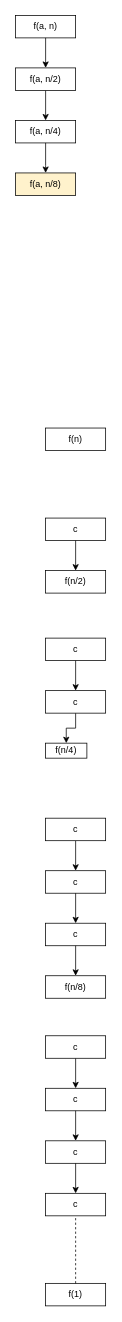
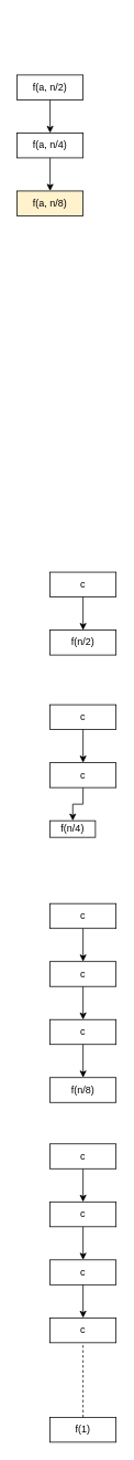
  <mxCell id="0" />
  <mxCell id="1" parent="0" />
- <mxCell id="2" value="f(a, n)" style="rounded=0;whiteSpace=wrap;html=1;" vertex="1" parent="1"><mxGeometry x="20" y="20" width="80" height="30" as="geometry" /></mxCell>
  <mxCell id="3" value="" style="edgeStyle=orthogonalEdgeStyle;rounded=0;orthogonalLoop=1;jettySize=auto;html=1;exitX=0.5;exitY=1;exitDx=0;exitDy=0;" edge="1" parent="1" source="4" target="6"><mxGeometry relative="1" as="geometry" /></mxCell>
  <mxCell id="4" value="f(a, n/2)" style="rounded=0;whiteSpace=wrap;html=1;" vertex="1" parent="1"><mxGeometry x="20" y="90" width="80" height="30" as="geometry" /></mxCell>
- <mxCell id="5" value="" style="endArrow=classic;html=1;rounded=0;exitX=0.5;exitY=1;exitDx=0;exitDy=0;" edge="1" parent="1" source="2" target="4"><mxGeometry width="50" height="50" relative="1" as="geometry"><mxPoint x="120" y="190" as="sourcePoint" /><mxPoint x="170" y="140" as="targetPoint" /></mxGeometry></mxCell>
  <mxCell id="6" value="f(a, n/4)" style="rounded=0;whiteSpace=wrap;html=1;" vertex="1" parent="1"><mxGeometry x="20" y="160" width="80" height="30" as="geometry" /></mxCell>
  <mxCell id="7" value="" style="edgeStyle=orthogonalEdgeStyle;rounded=0;orthogonalLoop=1;jettySize=auto;html=1;exitX=0.5;exitY=1;exitDx=0;exitDy=0;" edge="1" parent="1" target="8" source="6"><mxGeometry relative="1" as="geometry"><mxPoint x="60" y="210" as="sourcePoint" /><Array as="points"><mxPoint x="60" y="220" /><mxPoint x="60" y="220" /></Array></mxGeometry></mxCell>
  <mxCell id="8" value="f(a, n/8)" style="rounded=0;whiteSpace=wrap;html=1;fillColor=#fff2cc;" vertex="1" parent="1"><mxGeometry x="20" y="230" width="80" height="30" as="geometry" /></mxCell>
  <mxCell id="9" value="c" style="rounded=0;whiteSpace=wrap;html=1;" vertex="1" parent="1"><mxGeometry x="60" y="690" width="80" height="30" as="geometry" /></mxCell>
  <mxCell id="10" value="f(n/2)" style="rounded=0;whiteSpace=wrap;html=1;" vertex="1" parent="1"><mxGeometry x="60" y="760" width="80" height="30" as="geometry" /></mxCell>
  <mxCell id="11" value="" style="endArrow=classic;html=1;rounded=0;entryX=0.5;entryY=0;entryDx=0;entryDy=0;exitX=0.5;exitY=1;exitDx=0;exitDy=0;" edge="1" parent="1" source="9" target="10"><mxGeometry width="50" height="50" relative="1" as="geometry"><mxPoint x="130" y="730" as="sourcePoint" /><mxPoint x="80" y="780" as="targetPoint" /></mxGeometry></mxCell>
- <mxCell id="12" value="f(n)" style="rounded=0;whiteSpace=wrap;html=1;" vertex="1" parent="1"><mxGeometry x="60" y="570" width="80" height="30" as="geometry" /></mxCell>
  <mxCell id="13" style="edgeStyle=orthogonalEdgeStyle;rounded=0;orthogonalLoop=1;jettySize=auto;html=1;exitX=0.5;exitY=1;exitDx=0;exitDy=0;entryX=0.5;entryY=0;entryDx=0;entryDy=0;" edge="1" parent="1" source="14" target="15"><mxGeometry relative="1" as="geometry" /></mxCell>
  <mxCell id="14" value="c" style="rounded=0;whiteSpace=wrap;html=1;" vertex="1" parent="1"><mxGeometry x="60" y="920" width="80" height="30" as="geometry" /></mxCell>
  <mxCell id="15" value="f(n/4)" style="rounded=0;whiteSpace=wrap;html=1;" vertex="1" parent="1"><mxGeometry x="60" y="990" width="55" height="20" as="geometry" /></mxCell>
  <mxCell id="16" value="c" style="rounded=0;whiteSpace=wrap;html=1;" vertex="1" parent="1"><mxGeometry x="60" y="850" width="80" height="30" as="geometry" /></mxCell>
  <mxCell id="17" value="" style="endArrow=classic;html=1;rounded=0;exitX=0.5;exitY=1;exitDx=0;exitDy=0;entryX=0.5;entryY=0;entryDx=0;entryDy=0;" edge="1" parent="1" source="16" target="14"><mxGeometry width="50" height="50" relative="1" as="geometry"><mxPoint x="-70" y="960" as="sourcePoint" /><mxPoint x="-70" y="1000" as="targetPoint" /></mxGeometry></mxCell>
  <mxCell id="18" value="c" style="rounded=0;whiteSpace=wrap;html=1;" vertex="1" parent="1"><mxGeometry x="60" y="1230" width="80" height="30" as="geometry" /></mxCell>
  <mxCell id="19" value="f(n/8)" style="rounded=0;whiteSpace=wrap;html=1;" vertex="1" parent="1"><mxGeometry x="60" y="1300" width="80" height="30" as="geometry" /></mxCell>
  <mxCell id="20" value="" style="endArrow=classic;html=1;rounded=0;entryX=0.5;entryY=0;entryDx=0;entryDy=0;exitX=0.5;exitY=1;exitDx=0;exitDy=0;" edge="1" parent="1" source="18" target="19"><mxGeometry width="50" height="50" relative="1" as="geometry"><mxPoint x="130" y="1270" as="sourcePoint" /><mxPoint x="80" y="1320" as="targetPoint" /></mxGeometry></mxCell>
  <mxCell id="21" value="c" style="rounded=0;whiteSpace=wrap;html=1;" vertex="1" parent="1"><mxGeometry x="60" y="1160" width="80" height="30" as="geometry" /></mxCell>
  <mxCell id="22" value="" style="endArrow=classic;html=1;rounded=0;exitX=0.5;exitY=1;exitDx=0;exitDy=0;entryX=0.5;entryY=0;entryDx=0;entryDy=0;" edge="1" parent="1" source="21" target="18"><mxGeometry width="50" height="50" relative="1" as="geometry"><mxPoint x="-70" y="1270" as="sourcePoint" /><mxPoint x="-70" y="1310" as="targetPoint" /></mxGeometry></mxCell>
  <mxCell id="23" style="edgeStyle=orthogonalEdgeStyle;rounded=0;orthogonalLoop=1;jettySize=auto;html=1;exitX=0.5;exitY=1;exitDx=0;exitDy=0;" edge="1" parent="1" source="24" target="21"><mxGeometry relative="1" as="geometry" /></mxCell>
  <mxCell id="24" value="c" style="rounded=0;whiteSpace=wrap;html=1;" vertex="1" parent="1"><mxGeometry x="60" y="1090" width="80" height="30" as="geometry" /></mxCell>
  <mxCell id="25" value="c" style="rounded=0;whiteSpace=wrap;html=1;" vertex="1" parent="1"><mxGeometry x="60" y="1520" width="80" height="30" as="geometry" /></mxCell>
  <mxCell id="26" value="c" style="rounded=0;whiteSpace=wrap;html=1;" vertex="1" parent="1"><mxGeometry x="60" y="1590" width="80" height="30" as="geometry" /></mxCell>
  <mxCell id="27" value="" style="endArrow=classic;html=1;rounded=0;entryX=0.5;entryY=0;entryDx=0;entryDy=0;exitX=0.5;exitY=1;exitDx=0;exitDy=0;" edge="1" parent="1" source="25" target="26"><mxGeometry width="50" height="50" relative="1" as="geometry"><mxPoint x="130" y="1560" as="sourcePoint" /><mxPoint x="80" y="1610" as="targetPoint" /></mxGeometry></mxCell>
  <mxCell id="28" value="c" style="rounded=0;whiteSpace=wrap;html=1;" vertex="1" parent="1"><mxGeometry x="60" y="1450" width="80" height="30" as="geometry" /></mxCell>
  <mxCell id="29" value="" style="endArrow=classic;html=1;rounded=0;exitX=0.5;exitY=1;exitDx=0;exitDy=0;entryX=0.5;entryY=0;entryDx=0;entryDy=0;" edge="1" parent="1" source="28" target="25"><mxGeometry width="50" height="50" relative="1" as="geometry"><mxPoint x="-70" y="1560" as="sourcePoint" /><mxPoint x="-70" y="1600" as="targetPoint" /></mxGeometry></mxCell>
  <mxCell id="30" style="edgeStyle=orthogonalEdgeStyle;rounded=0;orthogonalLoop=1;jettySize=auto;html=1;exitX=0.5;exitY=1;exitDx=0;exitDy=0;" edge="1" parent="1" source="31" target="28"><mxGeometry relative="1" as="geometry" /></mxCell>
  <mxCell id="31" value="c" style="rounded=0;whiteSpace=wrap;html=1;" vertex="1" parent="1"><mxGeometry x="60" y="1380" width="80" height="30" as="geometry" /></mxCell>
  <mxCell id="32" value="f(1)" style="rounded=0;whiteSpace=wrap;html=1;" vertex="1" parent="1"><mxGeometry x="60" y="1710" width="80" height="30" as="geometry" /></mxCell>
  <mxCell id="33" value="" style="endArrow=none;dashed=1;html=1;rounded=0;entryX=0.5;entryY=1;entryDx=0;entryDy=0;exitX=0.5;exitY=0;exitDx=0;exitDy=0;" edge="1" parent="1" source="32" target="26"><mxGeometry width="50" height="50" relative="1" as="geometry"><mxPoint x="120" y="1660" as="sourcePoint" /><mxPoint x="170" y="1610" as="targetPoint" /></mxGeometry></mxCell>
